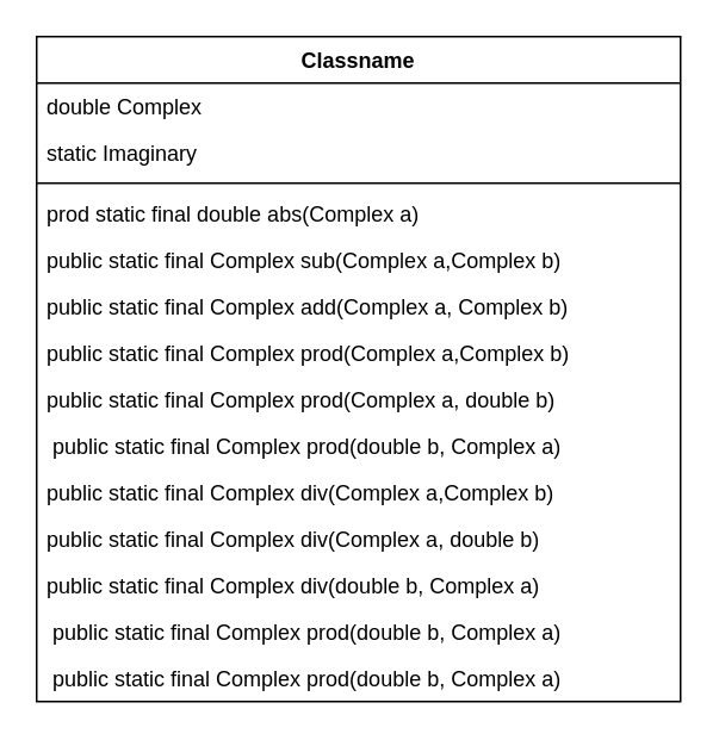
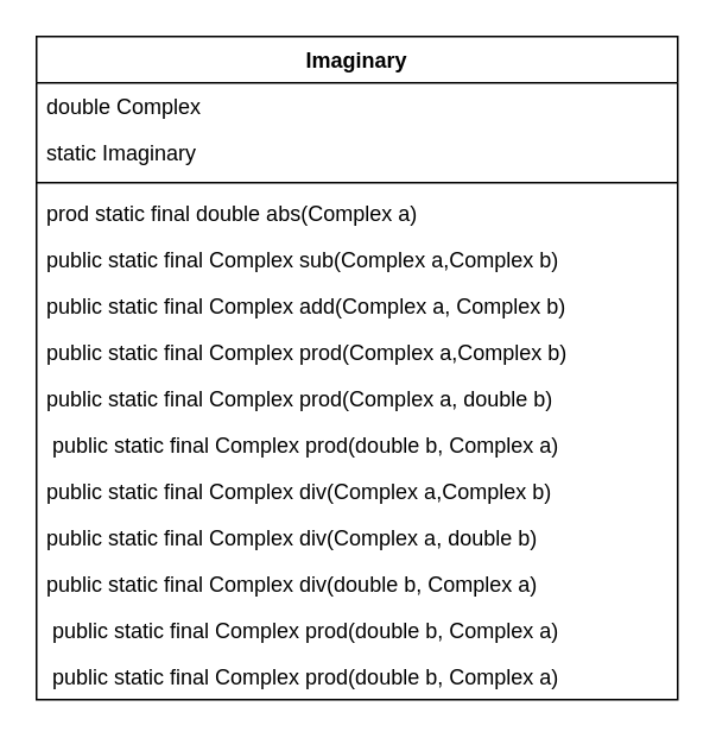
  <mxCell id="0" />
  <mxCell id="1" parent="0" />
- <mxCell id="2" value="Classname" style="swimlane;fontStyle=1;align=center;verticalAlign=top;childLayout=stackLayout;horizontal=1;startSize=26;horizontalStack=0;resizeParent=1;resizeParentMax=0;resizeLast=0;collapsible=1;marginBottom=0;" vertex="1" parent="1"><mxGeometry x="20" y="20" width="360" height="372" as="geometry" /></mxCell>
+ <mxCell id="2" value="Imaginary" style="swimlane;fontStyle=1;align=center;verticalAlign=top;childLayout=stackLayout;horizontal=1;startSize=26;horizontalStack=0;resizeParent=1;resizeParentMax=0;resizeLast=0;collapsible=1;marginBottom=0;" vertex="1" parent="1"><mxGeometry x="20" y="20" width="360" height="372" as="geometry" /></mxCell>
  <mxCell id="3" value="double Complex&#10;" style="text;strokeColor=none;fillColor=none;align=left;verticalAlign=top;spacingLeft=4;spacingRight=4;overflow=hidden;rotatable=0;points=[[0,0.5],[1,0.5]];portConstraint=eastwest;" vertex="1" parent="2"><mxGeometry y="26" width="360" height="26" as="geometry" /></mxCell>
  <mxCell id="4" value="static Imaginary" style="text;strokeColor=none;fillColor=none;align=left;verticalAlign=top;spacingLeft=4;spacingRight=4;overflow=hidden;rotatable=0;points=[[0,0.5],[1,0.5]];portConstraint=eastwest;" vertex="1" parent="2"><mxGeometry y="52" width="360" height="26" as="geometry" /></mxCell>
  <mxCell id="5" value="" style="line;strokeWidth=1;fillColor=none;align=left;verticalAlign=middle;spacingTop=-1;spacingLeft=3;spacingRight=3;rotatable=0;labelPosition=right;points=[];portConstraint=eastwest;" vertex="1" parent="2"><mxGeometry y="78" width="360" height="8" as="geometry" /></mxCell>
  <mxCell id="6" value="prod static final double abs(Complex a)" style="text;strokeColor=none;fillColor=none;align=left;verticalAlign=top;spacingLeft=4;spacingRight=4;overflow=hidden;rotatable=0;points=[[0,0.5],[1,0.5]];portConstraint=eastwest;" vertex="1" parent="2"><mxGeometry y="86" width="360" height="26" as="geometry" /></mxCell>
  <mxCell id="7" value="public static final Complex sub(Complex a,Complex b)" style="text;strokeColor=none;fillColor=none;align=left;verticalAlign=top;spacingLeft=4;spacingRight=4;overflow=hidden;rotatable=0;points=[[0,0.5],[1,0.5]];portConstraint=eastwest;" vertex="1" parent="2"><mxGeometry y="112" width="360" height="26" as="geometry" /></mxCell>
  <mxCell id="8" value="public static final Complex add(Complex a, Complex b)" style="text;strokeColor=none;fillColor=none;align=left;verticalAlign=top;spacingLeft=4;spacingRight=4;overflow=hidden;rotatable=0;points=[[0,0.5],[1,0.5]];portConstraint=eastwest;" vertex="1" parent="2"><mxGeometry y="138" width="360" height="26" as="geometry" /></mxCell>
  <mxCell id="9" value="public static final Complex prod(Complex a,Complex b)" style="text;strokeColor=none;fillColor=none;align=left;verticalAlign=top;spacingLeft=4;spacingRight=4;overflow=hidden;rotatable=0;points=[[0,0.5],[1,0.5]];portConstraint=eastwest;" vertex="1" parent="2"><mxGeometry y="164" width="360" height="26" as="geometry" /></mxCell>
  <mxCell id="10" value="public static final Complex prod(Complex a, double b)" style="text;strokeColor=none;fillColor=none;align=left;verticalAlign=top;spacingLeft=4;spacingRight=4;overflow=hidden;rotatable=0;points=[[0,0.5],[1,0.5]];portConstraint=eastwest;" vertex="1" parent="2"><mxGeometry y="190" width="360" height="26" as="geometry" /></mxCell>
  <mxCell id="11" value=" public static final Complex prod(double b, Complex a)" style="text;strokeColor=none;fillColor=none;align=left;verticalAlign=top;spacingLeft=4;spacingRight=4;overflow=hidden;rotatable=0;points=[[0,0.5],[1,0.5]];portConstraint=eastwest;" vertex="1" parent="2"><mxGeometry y="216" width="360" height="26" as="geometry" /></mxCell>
  <mxCell id="12" value="public static final Complex div(Complex a,Complex b)" style="text;strokeColor=none;fillColor=none;align=left;verticalAlign=top;spacingLeft=4;spacingRight=4;overflow=hidden;rotatable=0;points=[[0,0.5],[1,0.5]];portConstraint=eastwest;" vertex="1" parent="2"><mxGeometry y="242" width="360" height="26" as="geometry" /></mxCell>
  <mxCell id="13" value="public static final Complex div(Complex a, double b)" style="text;strokeColor=none;fillColor=none;align=left;verticalAlign=top;spacingLeft=4;spacingRight=4;overflow=hidden;rotatable=0;points=[[0,0.5],[1,0.5]];portConstraint=eastwest;" vertex="1" parent="2"><mxGeometry y="268" width="360" height="26" as="geometry" /></mxCell>
  <mxCell id="14" value="public static final Complex div(double b, Complex a)" style="text;strokeColor=none;fillColor=none;align=left;verticalAlign=top;spacingLeft=4;spacingRight=4;overflow=hidden;rotatable=0;points=[[0,0.5],[1,0.5]];portConstraint=eastwest;" vertex="1" parent="2"><mxGeometry y="294" width="360" height="26" as="geometry" /></mxCell>
  <mxCell id="15" value=" public static final Complex prod(double b, Complex a)" style="text;strokeColor=none;fillColor=none;align=left;verticalAlign=top;spacingLeft=4;spacingRight=4;overflow=hidden;rotatable=0;points=[[0,0.5],[1,0.5]];portConstraint=eastwest;" vertex="1" parent="2"><mxGeometry y="320" width="360" height="26" as="geometry" /></mxCell>
  <mxCell id="16" value=" public static final Complex prod(double b, Complex a)" style="text;strokeColor=none;fillColor=none;align=left;verticalAlign=top;spacingLeft=4;spacingRight=4;overflow=hidden;rotatable=0;points=[[0,0.5],[1,0.5]];portConstraint=eastwest;" vertex="1" parent="2"><mxGeometry y="346" width="360" height="26" as="geometry" /></mxCell>
